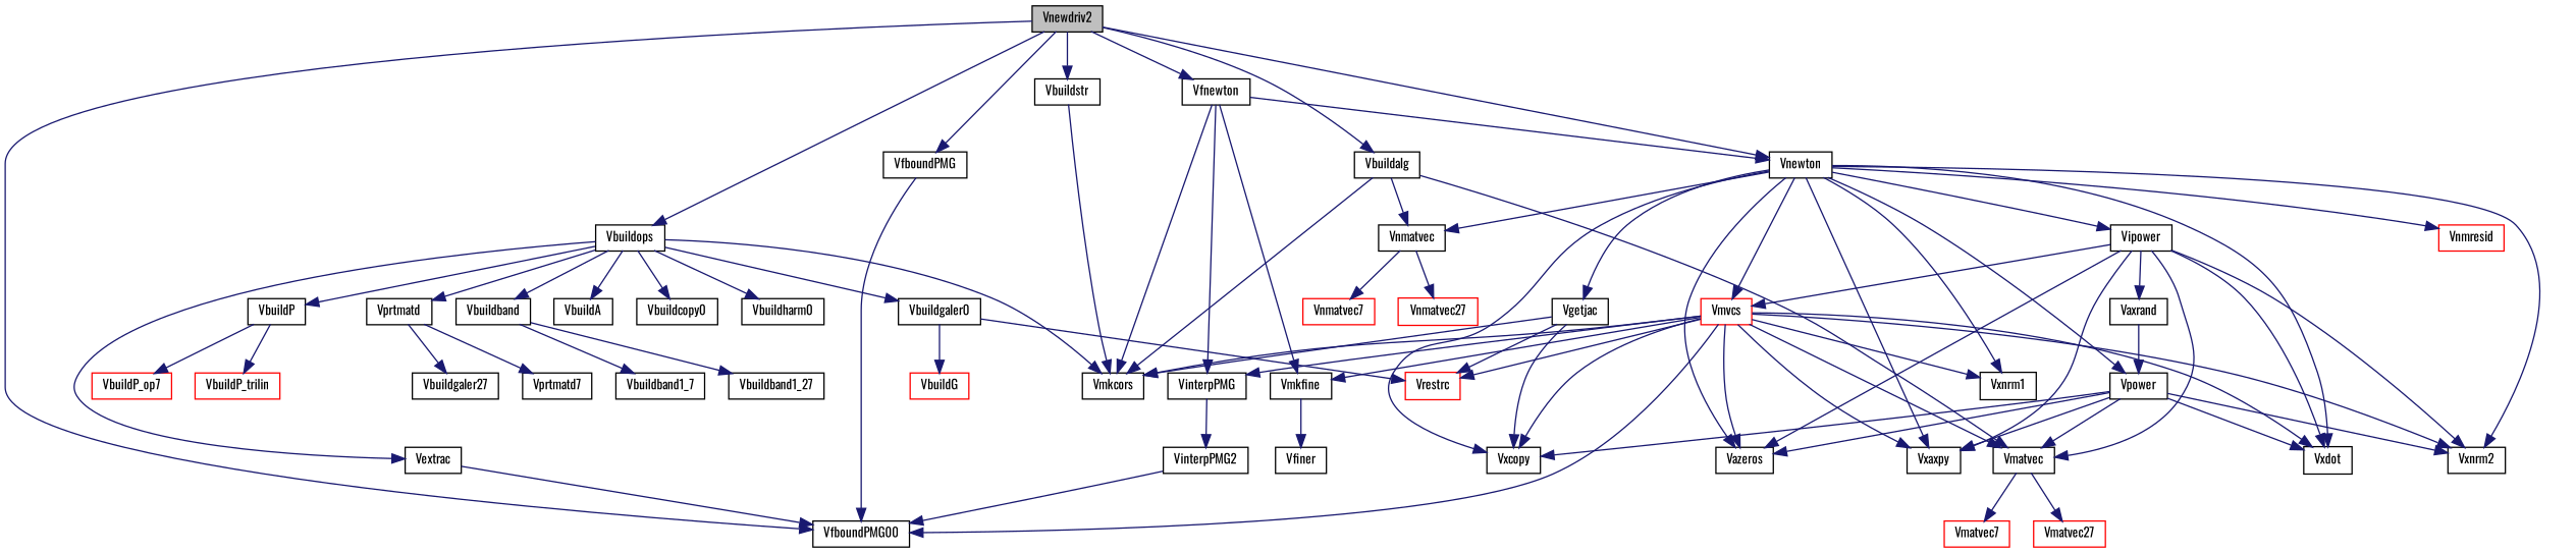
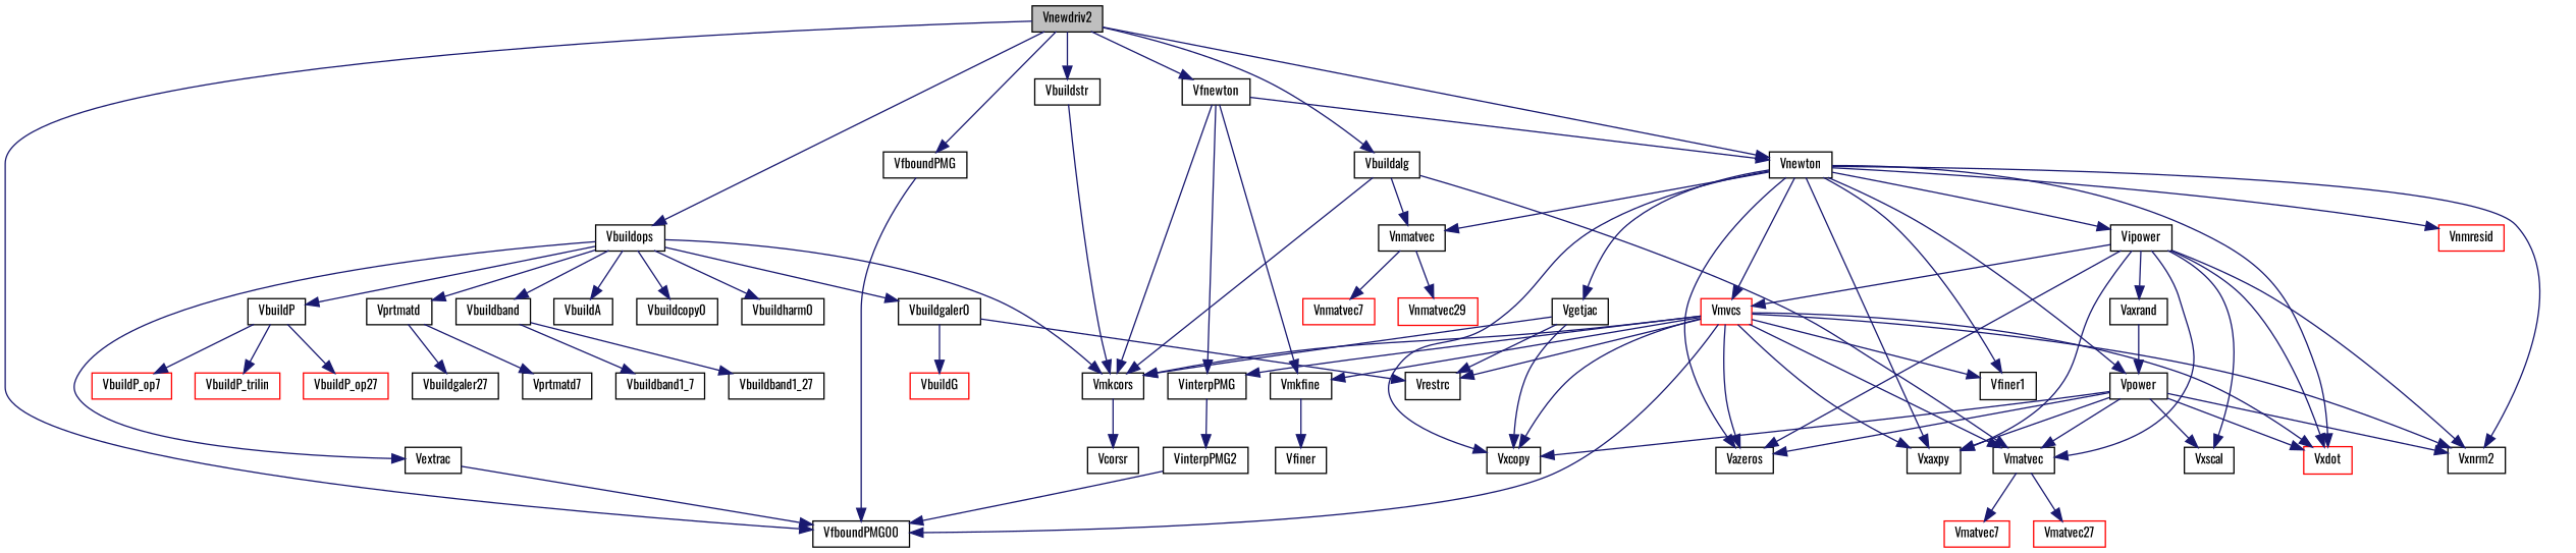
  digraph {
    fontname=Oswald
    rankdir=TB
    node [color=black fillcolor=white fontname=Oswald fontsize=10 shape=record style=filled]
    edge [color=midnightblue fontname=Oswald fontsize=10 labelfontname=FreeSans labelfontsize=10 style=solid]
    n1 [fillcolor=grey75 fontcolor=black height=0.2 label=Vnewdriv2 width=0.4]
    n2 [height=0.2 label=Vbuildalg width=0.4]
    n3 [height=0.2 label=Vbuildops width=0.4]
    n4 [height=0.2 label=VfboundPMG00 width=0.4]
    n5 [height=0.2 label=Vbuildstr width=0.4]
    n6 [height=0.2 label=VfboundPMG width=0.4]
    n7 [height=0.2 label=Vfnewton width=0.4]
    n8 [height=0.2 label=Vnewton width=0.4]
    n9 [height=0.2 label=Vmatvec width=0.4]
    n10 [height=0.2 label=Vmkcors width=0.4]
    n11 [height=0.2 label=Vnmatvec width=0.4]
    n12 [height=0.2 label=VbuildA width=0.4]
    n13 [height=0.2 label=Vbuildband width=0.4]
    n14 [height=0.2 label=Vbuildcopy0 width=0.4]
    n15 [height=0.2 label=Vbuildgaler0 width=0.4]
    n16 [height=0.2 label=Vbuildharm0 width=0.4]
    n17 [height=0.2 label=VbuildP width=0.4]
    n18 [height=0.2 label=Vextrac width=0.4]
    n19 [height=0.2 label=Vprtmatd width=0.4]
    n20 [height=0.2 label=VinterpPMG width=0.4]
    n21 [height=0.2 label=Vmkfine width=0.4]
    n22 [height=0.2 label=Vazeros width=0.4]
    n23 [height=0.2 label=Vgetjac width=0.4]
    n24 [height=0.2 label=Vxcopy width=0.4]
    n25 [height=0.2 label=Vipower width=0.4]
    n26 [color=red height=0.2 label=Vmvcs width=0.4]
    n27 [height=0.2 label=Vxaxpy width=0.4]
-   n28 [height=0.2 label=Vxdot width=0.4]
-   n29 [height=0.2 label=Vxnrm1 width=0.4]
+   n28 [color=red height=0.2 label=Vxdot width=0.4]
+   n29 [height=0.2 label=Vfiner1 width=0.4]
    n30 [height=0.2 label=Vxnrm2 width=0.4]
    n31 [color=red height=0.2 label=Vnmresid width=0.4]
    n32 [height=0.2 label=Vpower width=0.4]
    n33 [color=red height=0.2 label=Vmatvec27 width=0.4]
    n34 [color=red height=0.2 label=Vmatvec7 width=0.4]
-   n36 [color=red height=0.2 label=Vnmatvec27 width=0.4]
+   n35 [height=0.2 label=Vcorsr width=0.4]
+   n36 [color=red height=0.2 label=Vnmatvec29 width=0.4]
    n37 [color=red height=0.2 label=Vnmatvec7 width=0.4]
    n38 [height=0.2 label=Vbuildband1_27 width=0.4]
    n39 [height=0.2 label=Vbuildband1_7 width=0.4]
    n40 [color=red height=0.2 label=VbuildG width=0.4]
-   n41 [color=red height=0.2 label=Vrestrc width=0.4]
+   n41 [height=0.2 label=Vrestrc width=0.4]
+   n42 [color=red height=0.2 label=VbuildP_op27 width=0.4]
    n43 [color=red height=0.2 label=VbuildP_op7 width=0.4]
    n44 [color=red height=0.2 label=VbuildP_trilin width=0.4]
    n45 [height=0.2 label=Vbuildgaler27 width=0.4]
    n46 [height=0.2 label=Vprtmatd7 width=0.4]
    n47 [height=0.2 label=VinterpPMG2 width=0.4]
    n48 [height=0.2 label=Vfiner width=0.4]
    n49 [height=0.2 label=Vaxrand width=0.4]
+   n50 [height=0.2 label=Vxscal width=0.4]
    n1 -> n2
    n1 -> n3
    n1 -> n4
    n1 -> n5
    n1 -> n6
    n1 -> n7
    n1 -> n8
    n2 -> n9
    n2 -> n10
    n2 -> n11
    n3 -> n10
    n3 -> n12
    n3 -> n13
    n3 -> n14
    n3 -> n15
    n3 -> n16
    n3 -> n17
    n3 -> n18
    n3 -> n19
    n5 -> n10
    n6 -> n4
    n7 -> n8
    n7 -> n10
    n7 -> n20
    n7 -> n21
    n8 -> n11
    n8 -> n22
    n8 -> n23
    n8 -> n24
    n8 -> n25
    n8 -> n26
    n8 -> n27
    n8 -> n28
    n8 -> n29
    n8 -> n30
    n8 -> n31
    n8 -> n32
    n9 -> n33
    n9 -> n34
+   n10 -> n35
    n11 -> n36
    n11 -> n37
    n13 -> n38
    n13 -> n39
    n15 -> n40
    n15 -> n41
+   n17 -> n42
    n17 -> n43
    n17 -> n44
    n18 -> n4
    n19 -> n45
    n19 -> n46
    n20 -> n47
    n21 -> n48
    n23 -> n10
    n23 -> n24
    n23 -> n41
    n25 -> n9
    n25 -> n22
    n25 -> n26
    n25 -> n27
    n25 -> n28
    n25 -> n30
    n25 -> n49
+   n25 -> n50
    n26 -> n4
    n26 -> n9
    n26 -> n10
    n26 -> n20
    n26 -> n21
    n26 -> n22
    n26 -> n24
    n26 -> n27
    n26 -> n28
    n26 -> n29
    n26 -> n30
    n26 -> n41
    n32 -> n9
    n32 -> n22
    n32 -> n24
    n32 -> n27
    n32 -> n28
    n32 -> n30
+   n32 -> n50
    n47 -> n4
    n49 -> n32
  }
